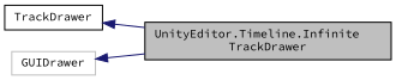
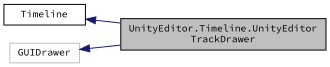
  digraph {
    fontname="Source Code Pro"
    rankdir=LR
    node [color=black fillcolor=white fontname="Source Code Pro" fontsize=10 shape=record style=filled]
    edge [color=midnightblue dir=back fontname="Source Code Pro" fontsize=10 labelfontname=Helvetica labelfontsize=10 style=solid]
-   n1 [fillcolor=grey75 fontcolor=black height=0.2 label="UnityEditor.Timeline.Infinite\lTrackDrawer" width=0.4]
-   n2 [height=0.2 label=TrackDrawer width=0.4]
+   n1 [fillcolor=grey75 fontcolor=black height=0.2 label="UnityEditor.Timeline.UnityEditor\lTrackDrawer" width=0.4]
+   n2 [height=0.2 label=Timeline width=0.4]
    n3 [color=grey75 height=0.2 label=GUIDrawer width=0.4]
    n2 -> n1
    n3 -> n1
  }
